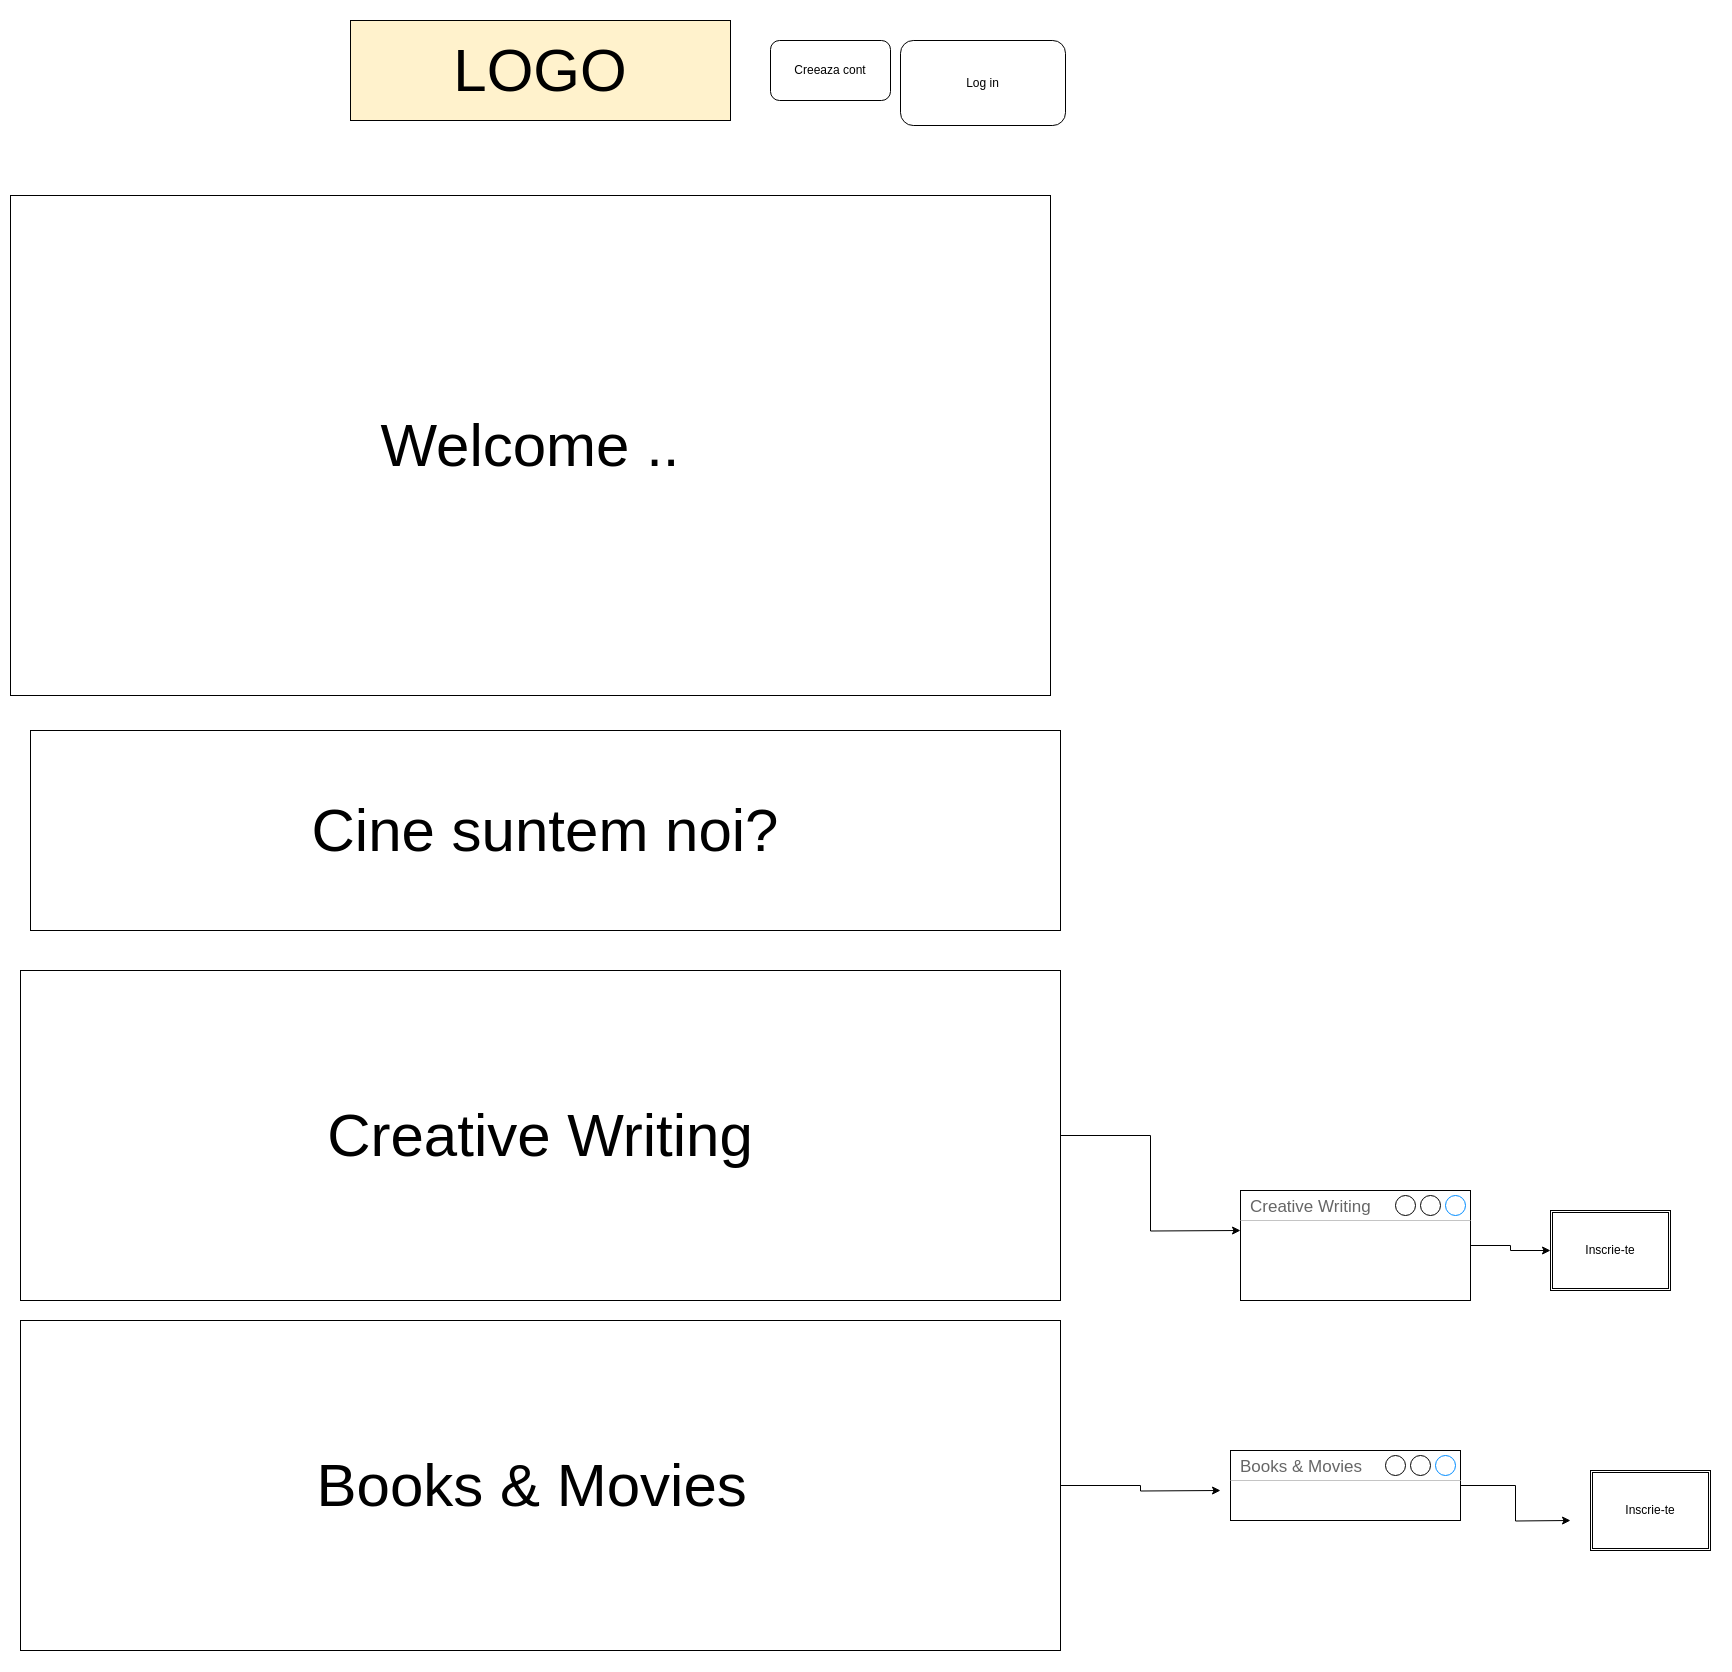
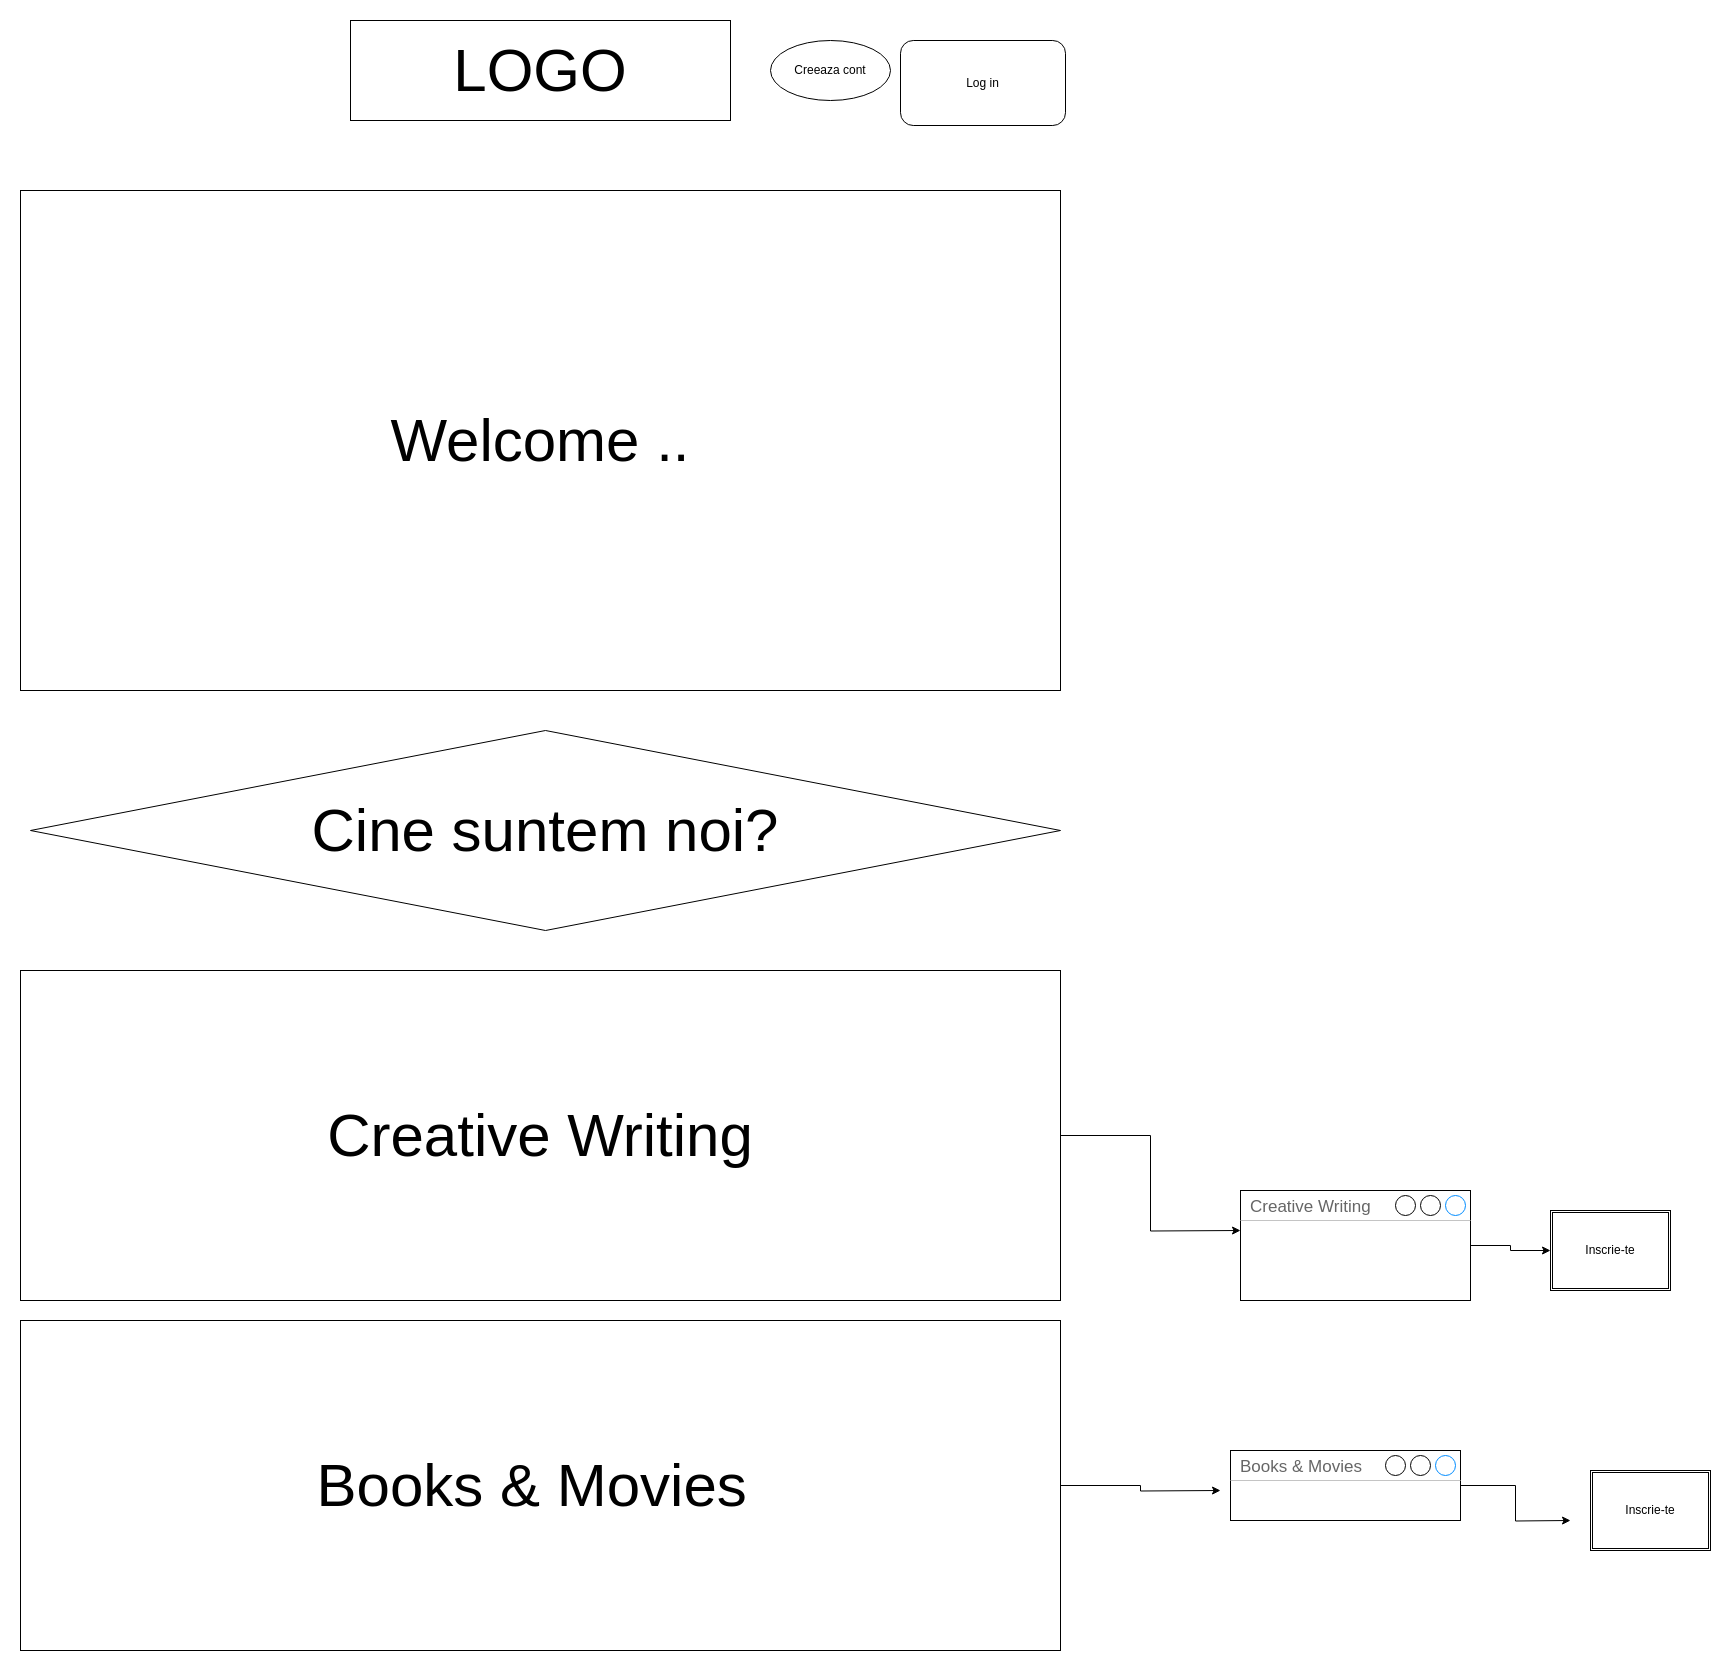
  <mxCell id="0" />
  <mxCell id="1" parent="0" />
- <mxCell id="2" value="LOGO" style="rounded=0;whiteSpace=wrap;html=1;fontSize=60;fillColor=#fff2cc;" vertex="1" parent="1"><mxGeometry x="350" y="20" width="380" height="100" as="geometry" /></mxCell>
+ <mxCell id="2" value="LOGO" style="rounded=0;whiteSpace=wrap;html=1;fontSize=60;" vertex="1" parent="1"><mxGeometry x="350" y="20" width="380" height="100" as="geometry" /></mxCell>
  <mxCell id="3" style="edgeStyle=orthogonalEdgeStyle;rounded=0;orthogonalLoop=1;jettySize=auto;html=1;fontSize=12;" edge="1" parent="1" source="4"><mxGeometry relative="1" as="geometry"><mxPoint x="1240" y="1230" as="targetPoint" /></mxGeometry></mxCell>
  <mxCell id="4" value="Creative Writing" style="rounded=0;whiteSpace=wrap;html=1;fontSize=60;" vertex="1" parent="1"><mxGeometry x="20" y="970" width="1040" height="330" as="geometry" /></mxCell>
- <mxCell id="5" value="Creeaza cont" style="rounded=1;whiteSpace=wrap;html=1;fontSize=12;" vertex="1" parent="1"><mxGeometry x="770" y="40" width="120" height="60" as="geometry" /></mxCell>
+ <mxCell id="5" value="Creeaza cont" style="ellipse;whiteSpace=wrap;html=1;fontSize=12;" vertex="1" parent="1"><mxGeometry x="770" y="40" width="120" height="60" as="geometry" /></mxCell>
  <mxCell id="6" value="Log in" style="rounded=1;whiteSpace=wrap;html=1;fontSize=12;" vertex="1" parent="1"><mxGeometry x="900" y="40" width="165" height="85" as="geometry" /></mxCell>
- <mxCell id="7" value="Welcome .." style="rounded=0;whiteSpace=wrap;html=1;fontSize=60;" vertex="1" parent="1"><mxGeometry x="10" y="195" width="1040" height="500" as="geometry" /></mxCell>
- <mxCell id="8" value="Cine suntem noi?" style="rounded=0;whiteSpace=wrap;html=1;fontSize=60;" vertex="1" parent="1"><mxGeometry x="30" y="730" width="1030" height="200" as="geometry" /></mxCell>
+ <mxCell id="7" value="Welcome .." style="rounded=0;whiteSpace=wrap;html=1;fontSize=60;" vertex="1" parent="1"><mxGeometry x="20" y="190" width="1040" height="500" as="geometry" /></mxCell>
+ <mxCell id="8" value="Cine suntem noi?" style="rhombus;whiteSpace=wrap;html=1;fontSize=60;" vertex="1" parent="1"><mxGeometry x="30" y="730" width="1030" height="200" as="geometry" /></mxCell>
  <mxCell id="9" style="edgeStyle=orthogonalEdgeStyle;rounded=0;orthogonalLoop=1;jettySize=auto;html=1;fontSize=12;" edge="1" parent="1" source="10" target="15"><mxGeometry relative="1" as="geometry"><mxPoint x="1610" y="1250" as="targetPoint" /></mxGeometry></mxCell>
  <mxCell id="10" value="Creative Writing" style="strokeWidth=1;shadow=0;dashed=0;align=center;html=1;shape=mxgraph.mockup.containers.window;align=left;verticalAlign=top;spacingLeft=8;strokeColor2=#008cff;strokeColor3=#c4c4c4;fontColor=#666666;mainText=;fontSize=17;labelBackgroundColor=none;" vertex="1" parent="1"><mxGeometry x="1240" y="1190" width="230" height="110" as="geometry" /></mxCell>
  <mxCell id="11" style="edgeStyle=orthogonalEdgeStyle;rounded=0;orthogonalLoop=1;jettySize=auto;html=1;fontSize=12;" edge="1" parent="1" source="12"><mxGeometry relative="1" as="geometry"><mxPoint x="1570" y="1520" as="targetPoint" /></mxGeometry></mxCell>
  <mxCell id="12" value="Books &amp;amp; Movies" style="strokeWidth=1;shadow=0;dashed=0;align=center;html=1;shape=mxgraph.mockup.containers.window;align=left;verticalAlign=top;spacingLeft=8;strokeColor2=#008cff;strokeColor3=#c4c4c4;fontColor=#666666;mainText=;fontSize=17;labelBackgroundColor=none;" vertex="1" parent="1"><mxGeometry x="1230" y="1450" width="230" height="70" as="geometry" /></mxCell>
  <mxCell id="13" style="edgeStyle=orthogonalEdgeStyle;rounded=0;orthogonalLoop=1;jettySize=auto;html=1;fontSize=12;" edge="1" parent="1" source="14"><mxGeometry relative="1" as="geometry"><mxPoint x="1220" y="1490" as="targetPoint" /></mxGeometry></mxCell>
  <mxCell id="14" value="Books &amp;amp; Movies&amp;nbsp;" style="rounded=0;whiteSpace=wrap;html=1;fontSize=60;" vertex="1" parent="1"><mxGeometry x="20" y="1320" width="1040" height="330" as="geometry" /></mxCell>
  <mxCell id="15" value="Inscrie-te" style="shape=ext;double=1;rounded=0;whiteSpace=wrap;html=1;fontSize=12;" vertex="1" parent="1"><mxGeometry x="1550" y="1210" width="120" height="80" as="geometry" /></mxCell>
  <mxCell id="16" value="Inscrie-te" style="shape=ext;double=1;rounded=0;whiteSpace=wrap;html=1;fontSize=12;" vertex="1" parent="1"><mxGeometry x="1590" y="1470" width="120" height="80" as="geometry" /></mxCell>
